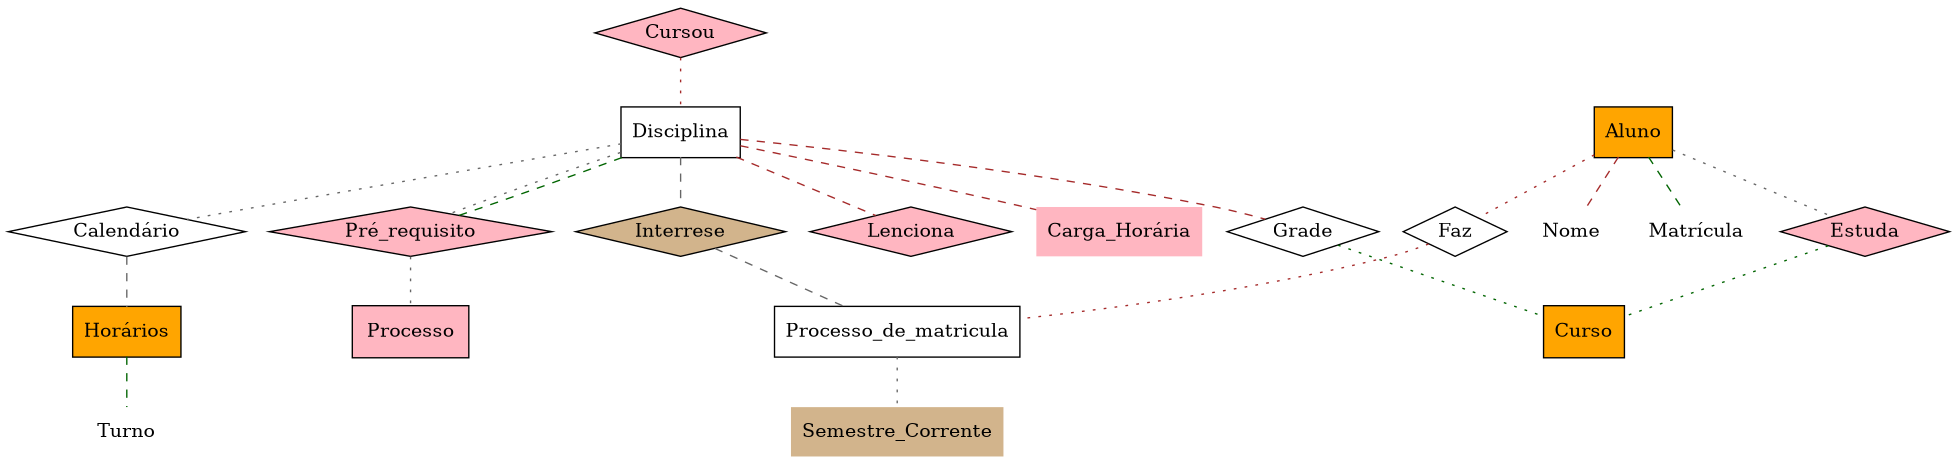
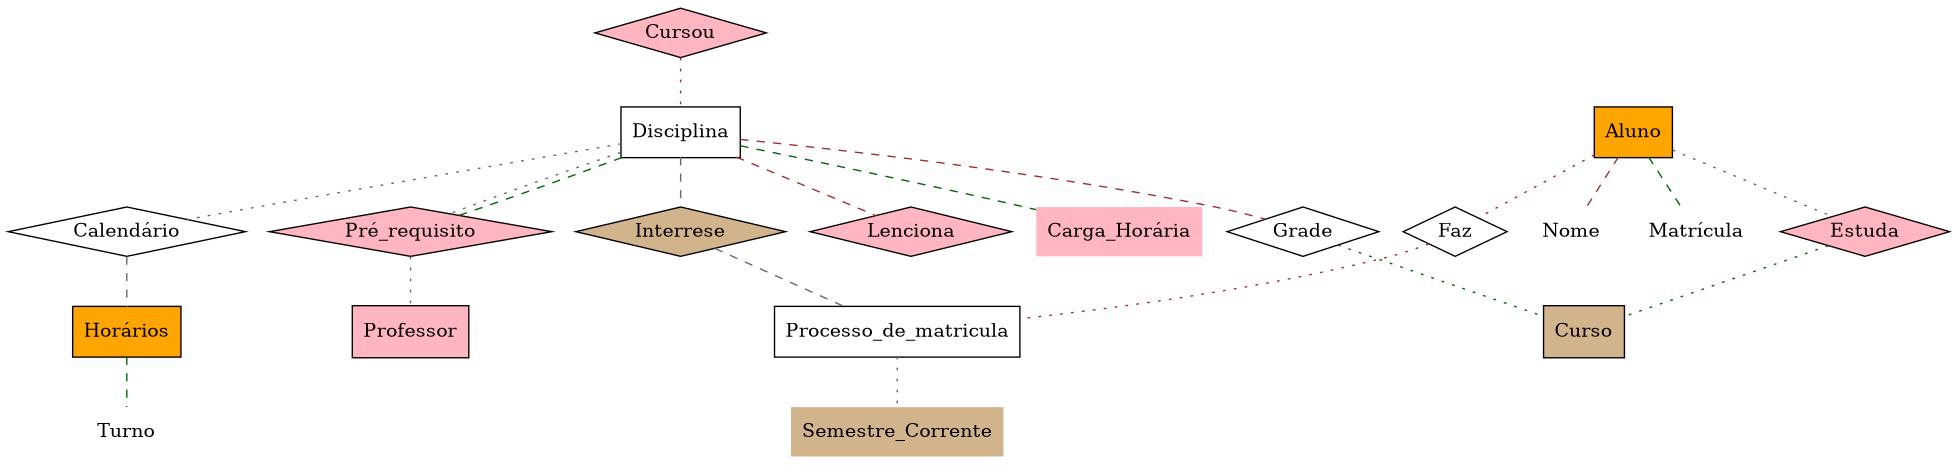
  graph {
    node [fillcolor=white shape=diamond style=filled]
    edge [color=gray40 style=dotted]
    Aluno [fillcolor=orange shape=record]
    Faz
    Estuda [fillcolor=lightpink]
    "Matrícula" [shape=plaintext]
    Nome [shape=plaintext]
    Cursou [fillcolor=lightpink]
    Disciplina [shape=record]
    Processo_de_matricula [shape=record]
-   Curso [fillcolor=orange shape=record]
+   Curso [fillcolor=tan shape=record]
    Semestre_Corrente [fillcolor=tan shape=plaintext]
    Interrese [fillcolor=tan]
    "Calendário"
    Grade
    Lenciona [fillcolor=lightpink]
    "Pré_requisito" [fillcolor=lightpink]
    "Carga_Horária" [fillcolor=lightpink shape=plaintext]
    "Horários" [fillcolor=orange shape=record]
-   Professor [fillcolor=lightpink shape=record label=Processo]
+   Professor [fillcolor=lightpink shape=record]
    Turno [shape=plaintext]
    Aluno -- Faz [color=brown]
    Aluno -- Estuda
    Aluno -- "Matrícula" [color=darkgreen style=dashed]
    Aluno -- Nome [color=brown style=dashed]
    Faz -- Processo_de_matricula [color=brown]
    Estuda -- Curso [color=darkgreen]
    Cursou -- Disciplina [color=brown]
    Disciplina -- Interrese [style=dashed]
    Disciplina -- "Calendário"
    Disciplina -- Grade [color=brown style=dashed]
    Disciplina -- Lenciona [color=brown style=dashed]
    Disciplina -- "Pré_requisito"
-   Disciplina -- "Carga_Horária" [color=brown style=dashed]
+   Disciplina -- "Carga_Horária" [color=darkgreen style=dashed]
    Processo_de_matricula -- Semestre_Corrente
    Interrese -- Processo_de_matricula [style=dashed]
    "Calendário" -- "Horários" [style=dashed]
    Grade -- Curso [color=darkgreen]
    "Pré_requisito" -- Disciplina [color=darkgreen style=dashed]
    "Pré_requisito" -- Professor
    "Horários" -- Turno [color=darkgreen style=dashed]
  }
